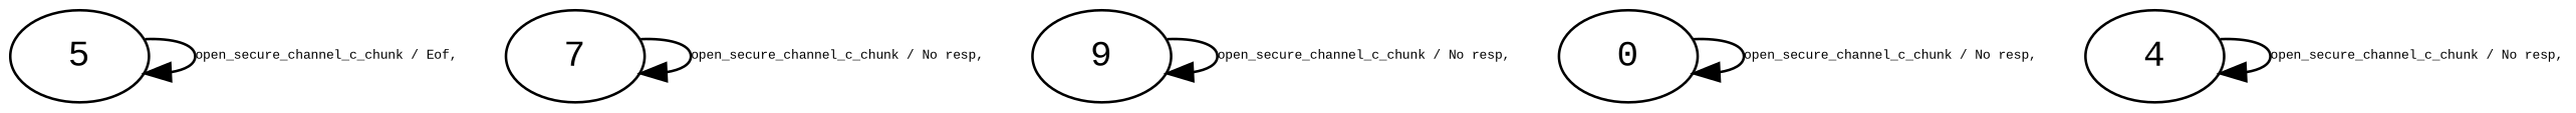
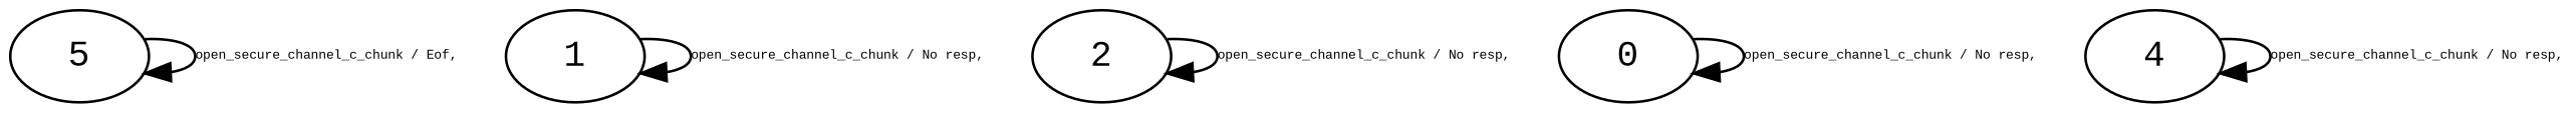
  digraph {
    fontname="Liberation Mono"
    node [fillcolor=white fontname="Liberation Mono" shape=ellipse style=filled]
    edge [fontname="Liberation Mono" fontsize=5]
    5
-   1 [label=7]
-   2 [label=9]
+   1
+   2
    n4 [label=0]
    4
    5 -> 5 [label="open_secure_channel_c_chunk / Eof,"]
    1 -> 1 [label="open_secure_channel_c_chunk / No resp,"]
    2 -> 2 [label="open_secure_channel_c_chunk / No resp,"]
    n4 -> n4 [label="open_secure_channel_c_chunk / No resp,"]
    4 -> 4 [label="open_secure_channel_c_chunk / No resp,"]
  }
